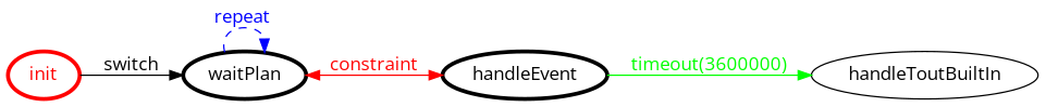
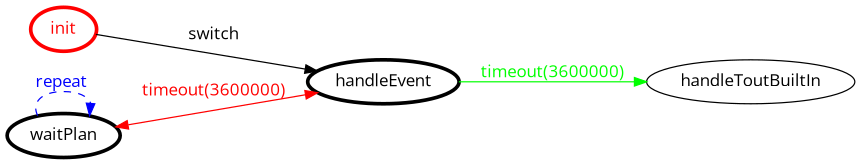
  digraph {
    fontname="Open Sans"
    rankdir=LR
    node [color=black fontcolor=black fontname="Open Sans" penwidth=3]
    edge [fontname="Open Sans"]
    init [color=red fontcolor=red]
    waitPlan
    handleEvent
    handleToutBuiltIn [color="" fontcolor="" penwidth=""]
-   init -> waitPlan [color=black fontcolor=black label=switch]
+   init -> handleEvent [color=black fontcolor=black label=switch]
    waitPlan -> waitPlan [color=blue fontcolor=blue label="repeat " style=dashed]
-   waitPlan -> handleEvent [color=red dir=both fontcolor=red label=constraint]
+   waitPlan -> handleEvent [color=red dir=both fontcolor=red label="timeout(3600000)"]
    handleEvent -> handleToutBuiltIn [color=green fontcolor=green label="timeout(3600000)"]
  }
